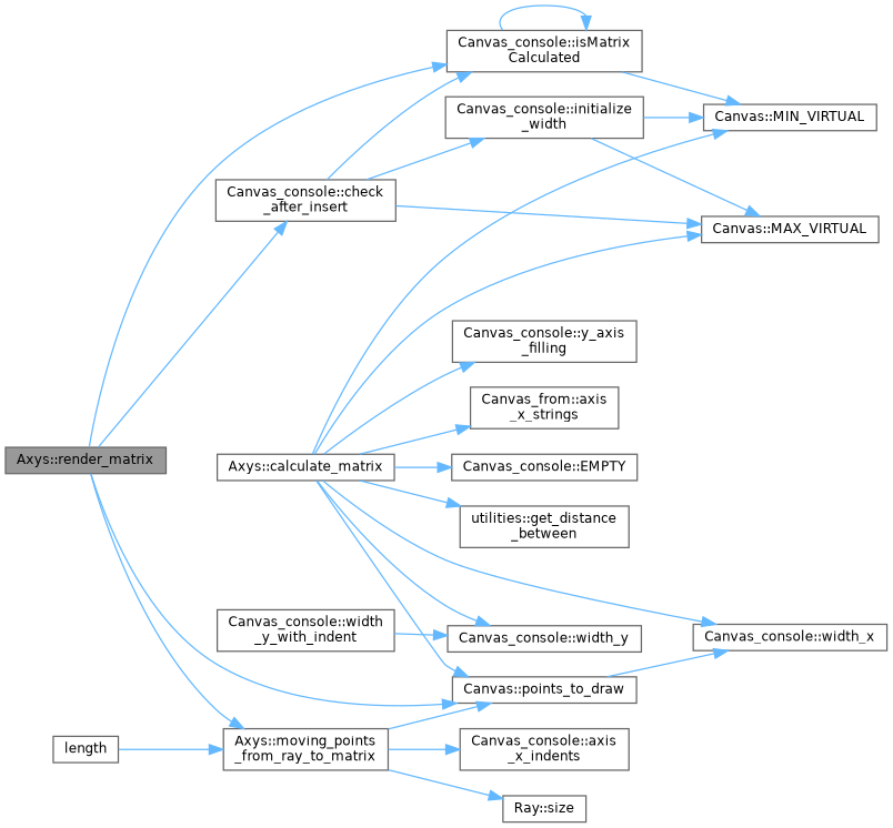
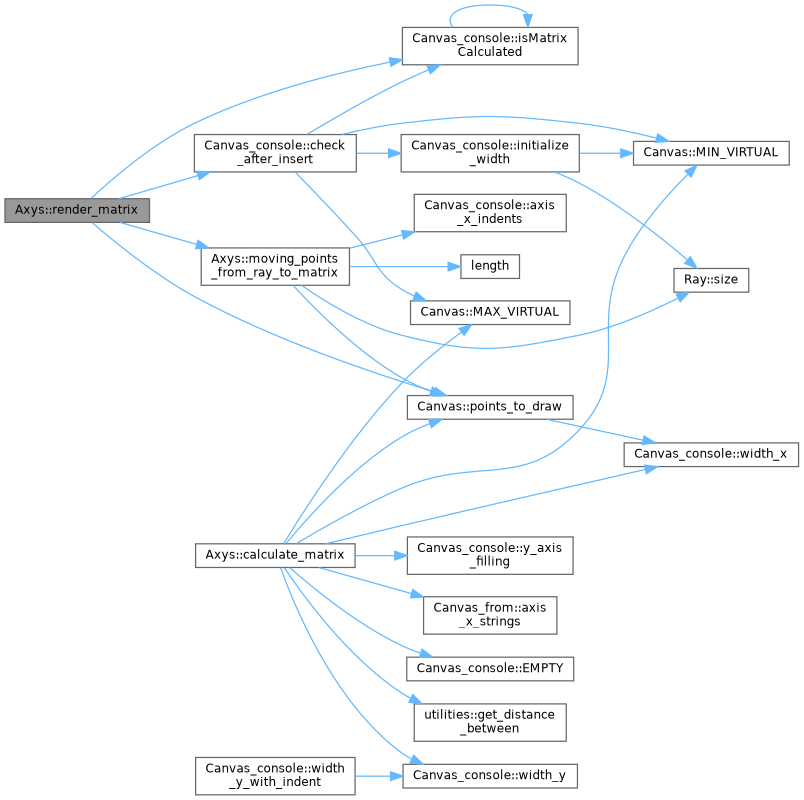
  digraph {
    rankdir=LR
    node [color=grey40 fillcolor=white fontname=Helvetica fontsize=10 shape=box style=filled]
    edge [color=steelblue1 fontname=Helvetica fontsize=10 labelfontname=Helvetica labelfontsize=10 style=solid]
    n1 [color=gray40 fillcolor=grey60 fontcolor=black height=0.2 label="Axys::render_matrix" width=0.4]
    n2 [height=0.2 label="Canvas::points_to_draw" width=0.4]
    n3 [height=0.2 label="Canvas_console::check\l_after_insert" width=0.4]
    n4 [height=0.2 label="Canvas_console::isMatrix\lCalculated" width=0.4]
    n5 [height=0.2 label="Axys::moving_points\l_from_ray_to_matrix" width=0.4]
    n6 [height=0.2 label="Axys::calculate_matrix" width=0.4]
    n7 [height=0.2 label="Canvas_from::axis\l_x_strings" width=0.4]
    n8 [height=0.2 label="Canvas_console::EMPTY" width=0.4]
    n9 [height=0.2 label="utilities::get_distance\l_between" width=0.4]
    n10 [height=0.2 label="Canvas::MAX_VIRTUAL" width=0.4]
    n11 [height=0.2 label="Canvas::MIN_VIRTUAL" width=0.4]
    n12 [height=0.2 label="Canvas_console::width_x" width=0.4]
    n13 [height=0.2 label="Canvas_console::width_y" width=0.4]
    n14 [height=0.2 label="Canvas_console::y_axis\l_filling" width=0.4]
    n15 [height=0.2 label="Canvas_console::initialize\l_width" width=0.4]
    n16 [height=0.2 label="Canvas_console::axis\l_x_indents" width=0.4]
    n17 [height=0.2 label=length width=0.4]
    n18 [height=0.2 label="Ray::size" width=0.4]
    n19 [height=0.2 label="Canvas_console::width\l_y_with_indent" width=0.4]
    n1 -> n2
    n1 -> n3
    n1 -> n4
    n1 -> n5
    n2 -> n12
    n3 -> n4
    n3 -> n10
-   n4 -> n11
+   n3 -> n11
    n3 -> n15
    n4 -> n4
    n5 -> n2
    n5 -> n16
-   n17 -> n5
+   n5 -> n17
    n5 -> n18
    n6 -> n2
    n6 -> n7
    n6 -> n8
    n6 -> n9
    n6 -> n10
    n6 -> n11
    n6 -> n12
    n6 -> n13
    n6 -> n14
-   n15 -> n10
+   n15 -> n18
    n15 -> n11
    n19 -> n13
  }
